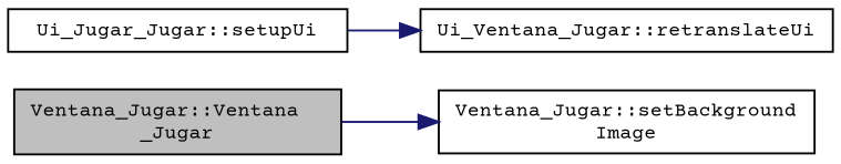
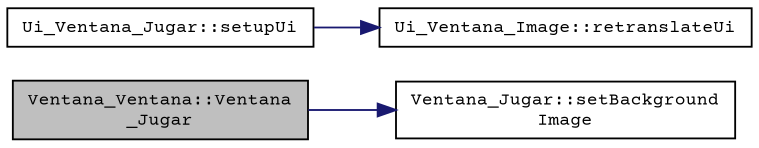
  digraph {
    fontname="Courier Prime"
    rankdir=LR
    node [color=black fillcolor=white fontname="Courier Prime" fontsize=10 shape=record style=filled]
    edge [color=midnightblue fontname="Courier Prime" fontsize=10 labelfontname=Helvetica labelfontsize=10 style=solid]
-   n1 [fillcolor=grey75 fontcolor=black height=0.2 label="Ventana_Jugar::Ventana\l_Jugar" width=0.4]
+   n1 [fillcolor=grey75 fontcolor=black height=0.2 label="Ventana_Ventana::Ventana\l_Jugar" width=0.4]
    n2 [height=0.2 label="Ventana_Jugar::setBackground\lImage" width=0.4]
-   n3 [height=0.2 label="Ui_Jugar_Jugar::setupUi" width=0.4]
-   n4 [height=0.2 label="Ui_Ventana_Jugar::retranslateUi" width=0.4]
+   n3 [height=0.2 label="Ui_Ventana_Jugar::setupUi" width=0.4]
+   n4 [height=0.2 label="Ui_Ventana_Image::retranslateUi" width=0.4]
    n1 -> n2
    n3 -> n4
  }
